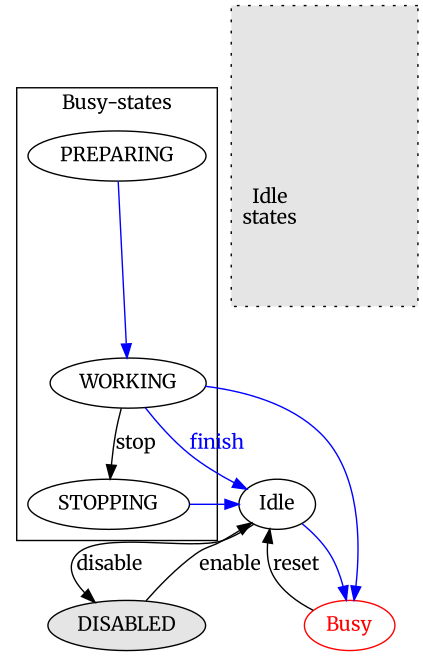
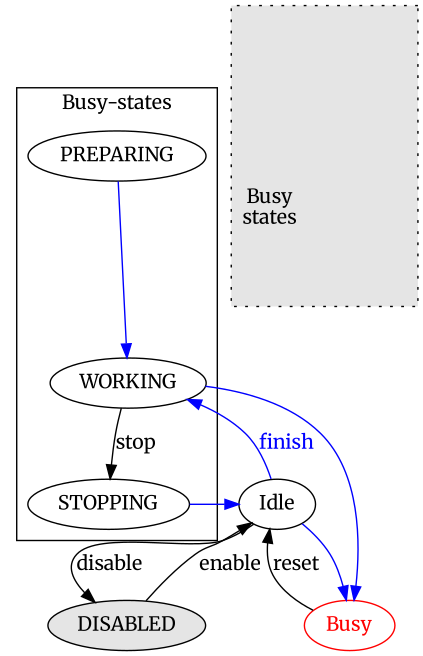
  digraph {
    fontname=Merriweather
    node [fillcolor=white fontname=Merriweather style=filled]
    edge [fontname=Merriweather color=blue]
    n1 [label=WORKING]
    n2 [label=PREPARING]
    n3 [label=STOPPING]
    n4 [label=Idle fillcolor="" style=""]
    n5 [color=red fontcolor=red label=Busy fillcolor="" style=""]
-   n6 [fillcolor=gray90 height=3 label=" \n \n \n \n \nIdle                          \nstates                          " shape=box style="filled,dotted"]
+   n6 [fillcolor=gray90 height=3 label=" \n \n \n \n \nBusy                          \nstates                          " shape=box style="filled,dotted"]
    n7 [fillcolor=gray90 label=DISABLED]
    subgraph cluster_1 {
      label="Busy-states"
      n1
      n2
      n3
    }
    n1 -> n3 [label=stop color=""]
-   n1 -> n4 [fontcolor=blue label=finish]
+   n4 -> n1 [fontcolor=blue label=finish]
    n1 -> n5
    n2 -> n1
    n3 -> n4
    n4 -> n5
    n4 -> n7 [label="disable " color=""]
    n5 -> n4 [label="reset " color=""]
    n7 -> n4 [label=" enable" color=""]
  }
